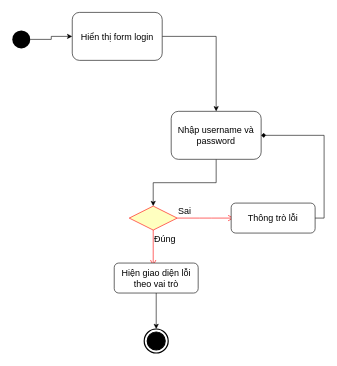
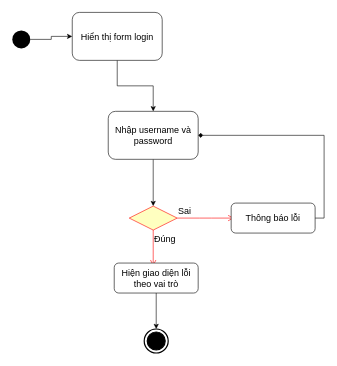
  <mxCell id="0" />
  <mxCell id="1" parent="0" />
  <mxCell id="2" style="edgeStyle=orthogonalEdgeStyle;rounded=0;orthogonalLoop=1;jettySize=auto;html=1;entryX=0;entryY=0.5;entryDx=0;entryDy=0;fontSize=15;" edge="1" parent="1" source="3" target="6"><mxGeometry relative="1" as="geometry" /></mxCell>
  <mxCell id="3" value="" style="ellipse;fillColor=#000000;strokeColor=none;" vertex="1" parent="1"><mxGeometry x="20" y="50" width="30" height="30" as="geometry" /></mxCell>
  <mxCell id="4" value="" style="html=1;shape=mxgraph.sysml.actFinal;strokeWidth=2;verticalLabelPosition=bottom;verticalAlignment=top;" vertex="1" parent="1"><mxGeometry x="240" y="548" width="40" height="40" as="geometry" /></mxCell>
  <mxCell id="5" style="edgeStyle=orthogonalEdgeStyle;rounded=0;orthogonalLoop=1;jettySize=auto;html=1;entryX=0.5;entryY=0;entryDx=0;entryDy=0;fontSize=15;" edge="1" parent="1" source="6" target="8"><mxGeometry relative="1" as="geometry" /></mxCell>
  <mxCell id="6" value="Hiển thị form login" style="shape=rect;html=1;rounded=1;whiteSpace=wrap;align=center;fontSize=15;" vertex="1" parent="1"><mxGeometry x="120" y="20" width="150" height="80" as="geometry" /></mxCell>
  <mxCell id="7" style="edgeStyle=orthogonalEdgeStyle;rounded=0;orthogonalLoop=1;jettySize=auto;html=1;entryX=0.5;entryY=0;entryDx=0;entryDy=0;fontSize=15;" edge="1" parent="1" source="8" target="9"><mxGeometry relative="1" as="geometry" /></mxCell>
- <mxCell id="8" value="Nhập username và password" style="shape=rect;html=1;rounded=1;whiteSpace=wrap;align=center;fontSize=15;" vertex="1" parent="1"><mxGeometry x="285" y="185" width="150" height="80" as="geometry" /></mxCell>
+ <mxCell id="8" value="Nhập username và password" style="shape=rect;html=1;rounded=1;whiteSpace=wrap;align=center;fontSize=15;" vertex="1" parent="1"><mxGeometry x="180" y="185" width="150" height="80" as="geometry" /></mxCell>
  <mxCell id="9" value="" style="rhombus;whiteSpace=wrap;html=1;fillColor=#ffffc0;strokeColor=#ff0000;fontSize=15;" vertex="1" parent="1"><mxGeometry x="215" y="343" width="80" height="40" as="geometry" /></mxCell>
  <mxCell id="10" value="Sai" style="edgeStyle=orthogonalEdgeStyle;html=1;align=left;verticalAlign=bottom;endArrow=open;endSize=8;strokeColor=#ff0000;fontSize=15;" edge="1" source="9" parent="1"><mxGeometry x="-1" relative="1" as="geometry"><mxPoint x="390" y="363" as="targetPoint" /></mxGeometry></mxCell>
  <mxCell id="11" value="Đúng&lt;br&gt;" style="edgeStyle=orthogonalEdgeStyle;html=1;align=left;verticalAlign=top;endArrow=open;endSize=8;strokeColor=#ff0000;fontSize=15;" edge="1" source="9" parent="1"><mxGeometry x="-1" relative="1" as="geometry"><mxPoint x="255" y="443" as="targetPoint" /></mxGeometry></mxCell>
  <mxCell id="12" style="edgeStyle=orthogonalEdgeStyle;rounded=0;orthogonalLoop=1;jettySize=auto;html=1;entryX=1;entryY=0.5;entryDx=0;entryDy=0;fontSize=15;endArrow=diamond;" edge="1" parent="1" source="13" target="8"><mxGeometry relative="1" as="geometry"><Array as="points"><mxPoint x="540" y="363" /><mxPoint x="540" y="225" /></Array></mxGeometry></mxCell>
- <mxCell id="13" value="Thông trò lỗi" style="shape=rect;html=1;rounded=1;whiteSpace=wrap;align=center;fontSize=15;" vertex="1" parent="1"><mxGeometry x="385" y="338" width="140" height="50" as="geometry" /></mxCell>
+ <mxCell id="13" value="Thông báo lỗi" style="shape=rect;html=1;rounded=1;whiteSpace=wrap;align=center;fontSize=15;" vertex="1" parent="1"><mxGeometry x="385" y="338" width="140" height="50" as="geometry" /></mxCell>
  <mxCell id="14" style="edgeStyle=orthogonalEdgeStyle;rounded=0;orthogonalLoop=1;jettySize=auto;html=1;entryX=0.5;entryY=0;entryDx=0;entryDy=0;entryPerimeter=0;fontSize=15;" edge="1" parent="1" source="15" target="4"><mxGeometry relative="1" as="geometry" /></mxCell>
  <mxCell id="15" value="Hiện giao diện lỗi theo vai trò" style="shape=rect;html=1;rounded=1;whiteSpace=wrap;align=center;fontSize=15;" vertex="1" parent="1"><mxGeometry x="190" y="438" width="140" height="50" as="geometry" /></mxCell>
